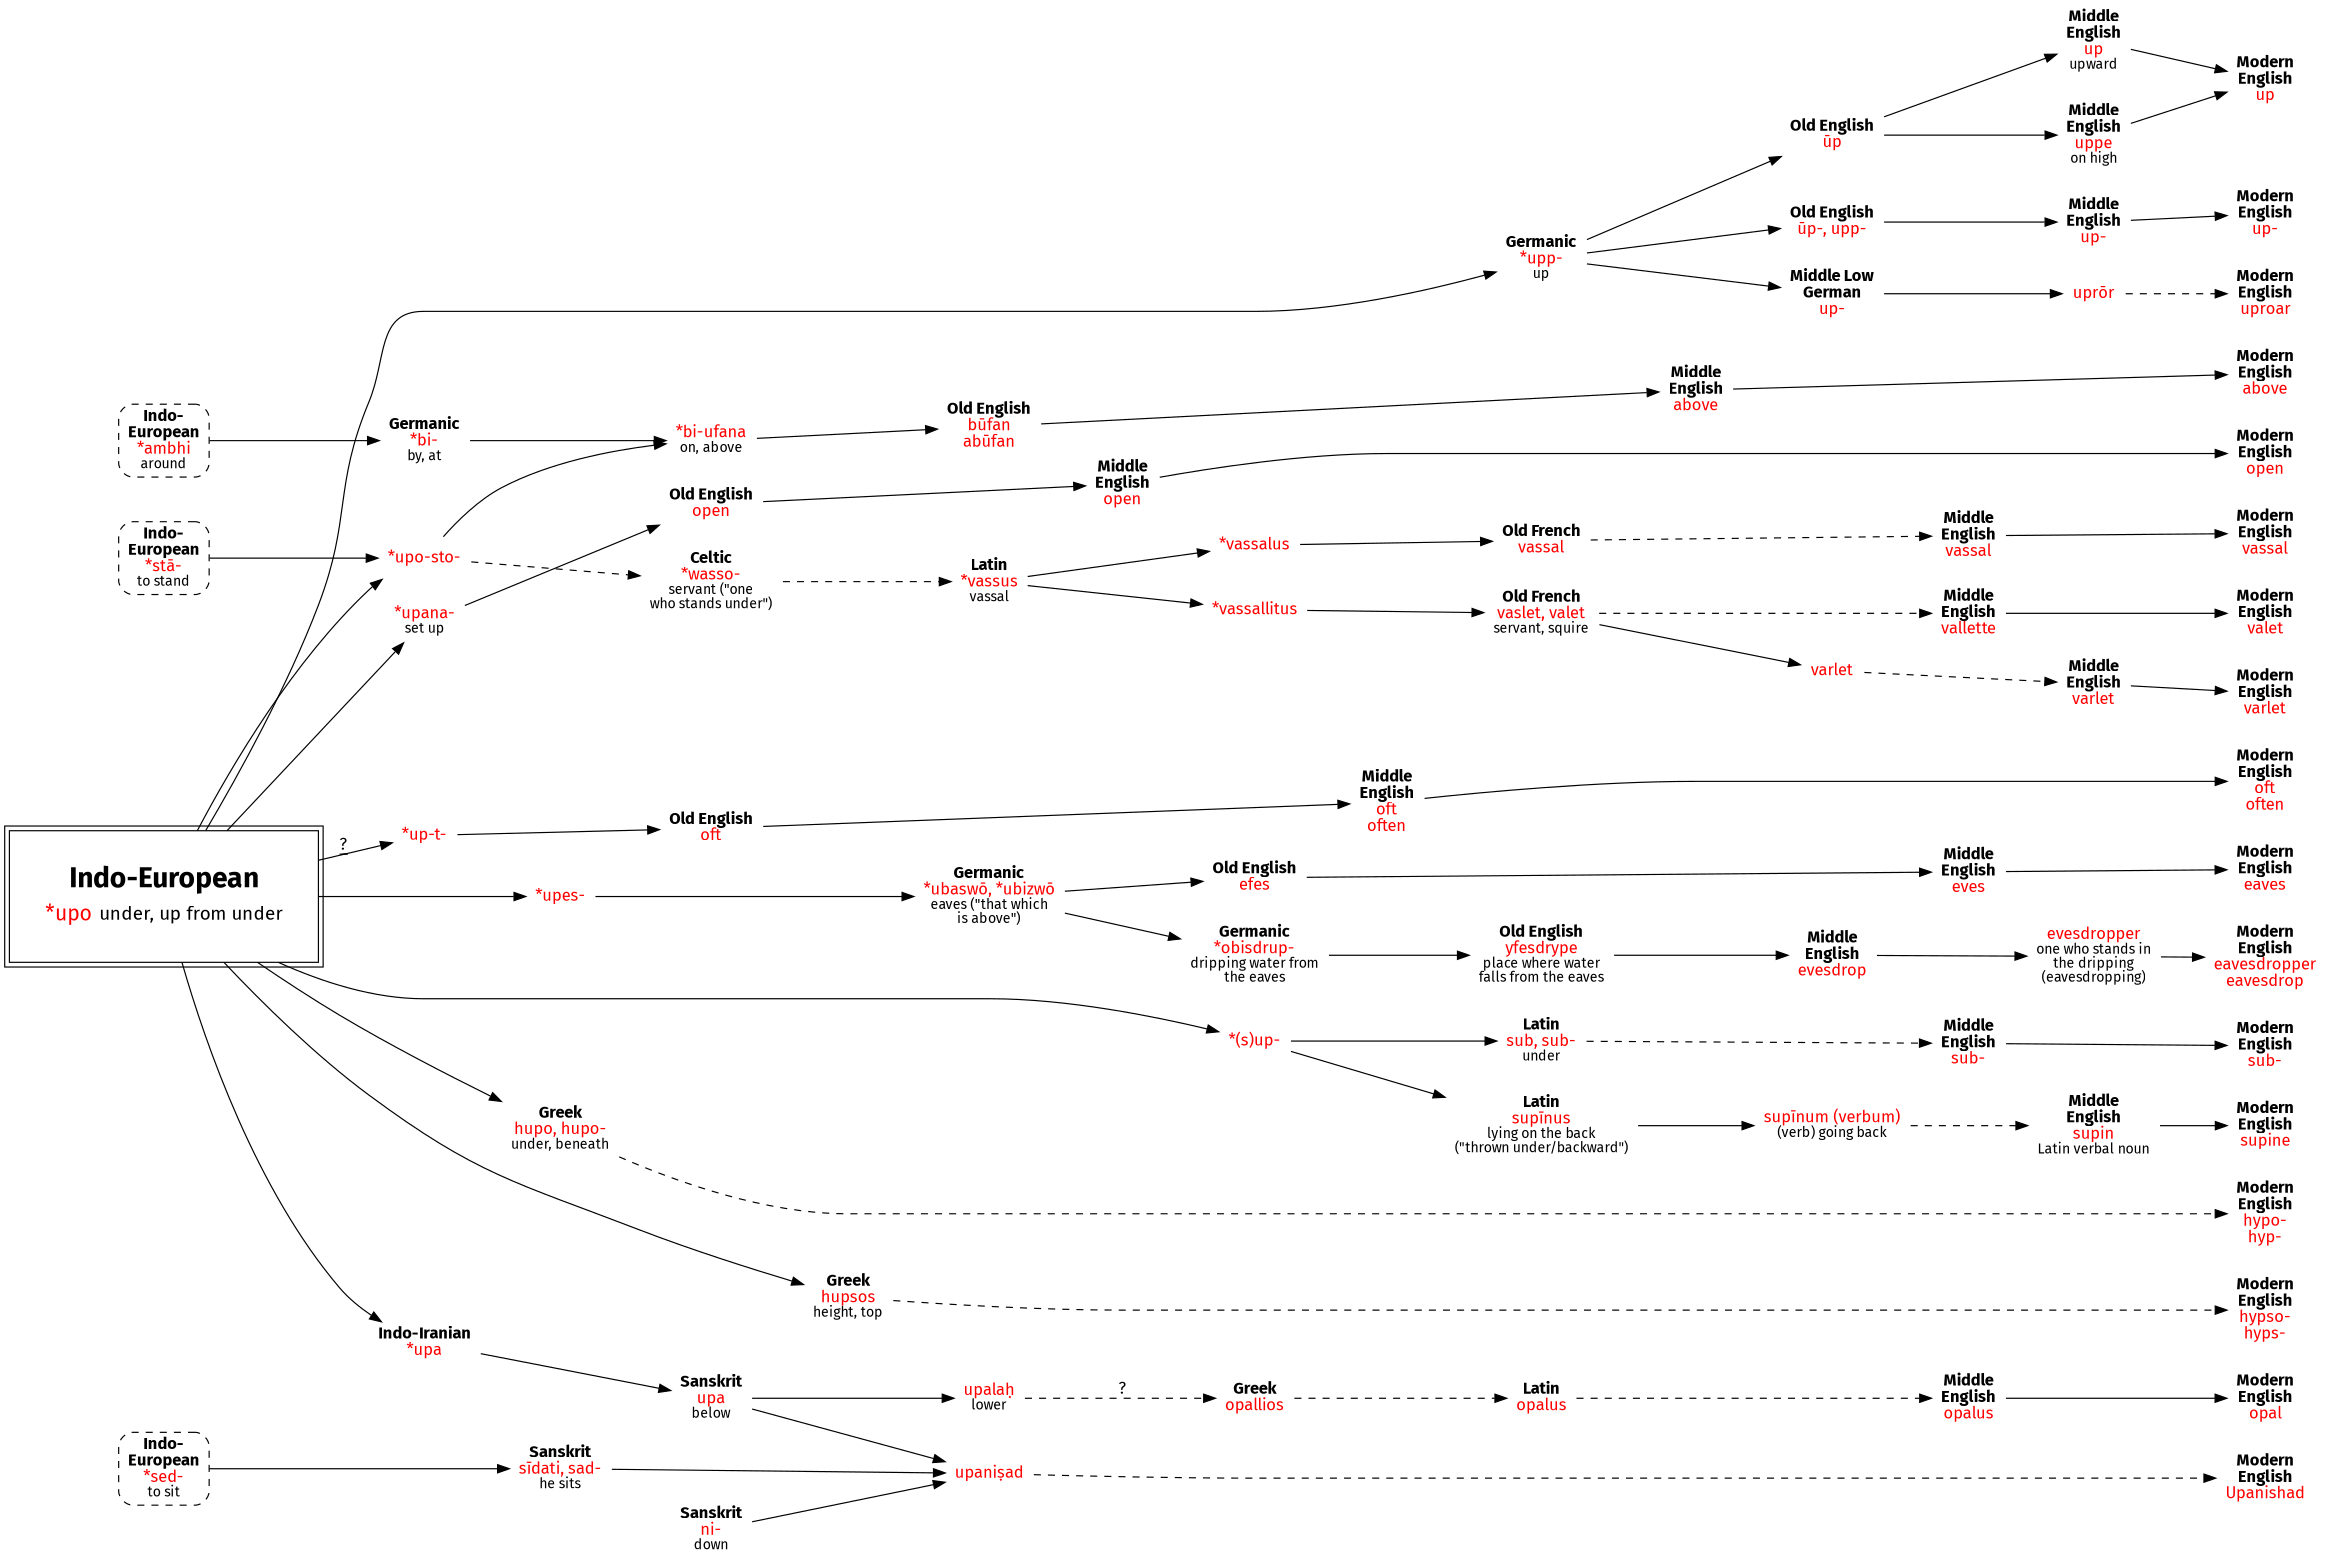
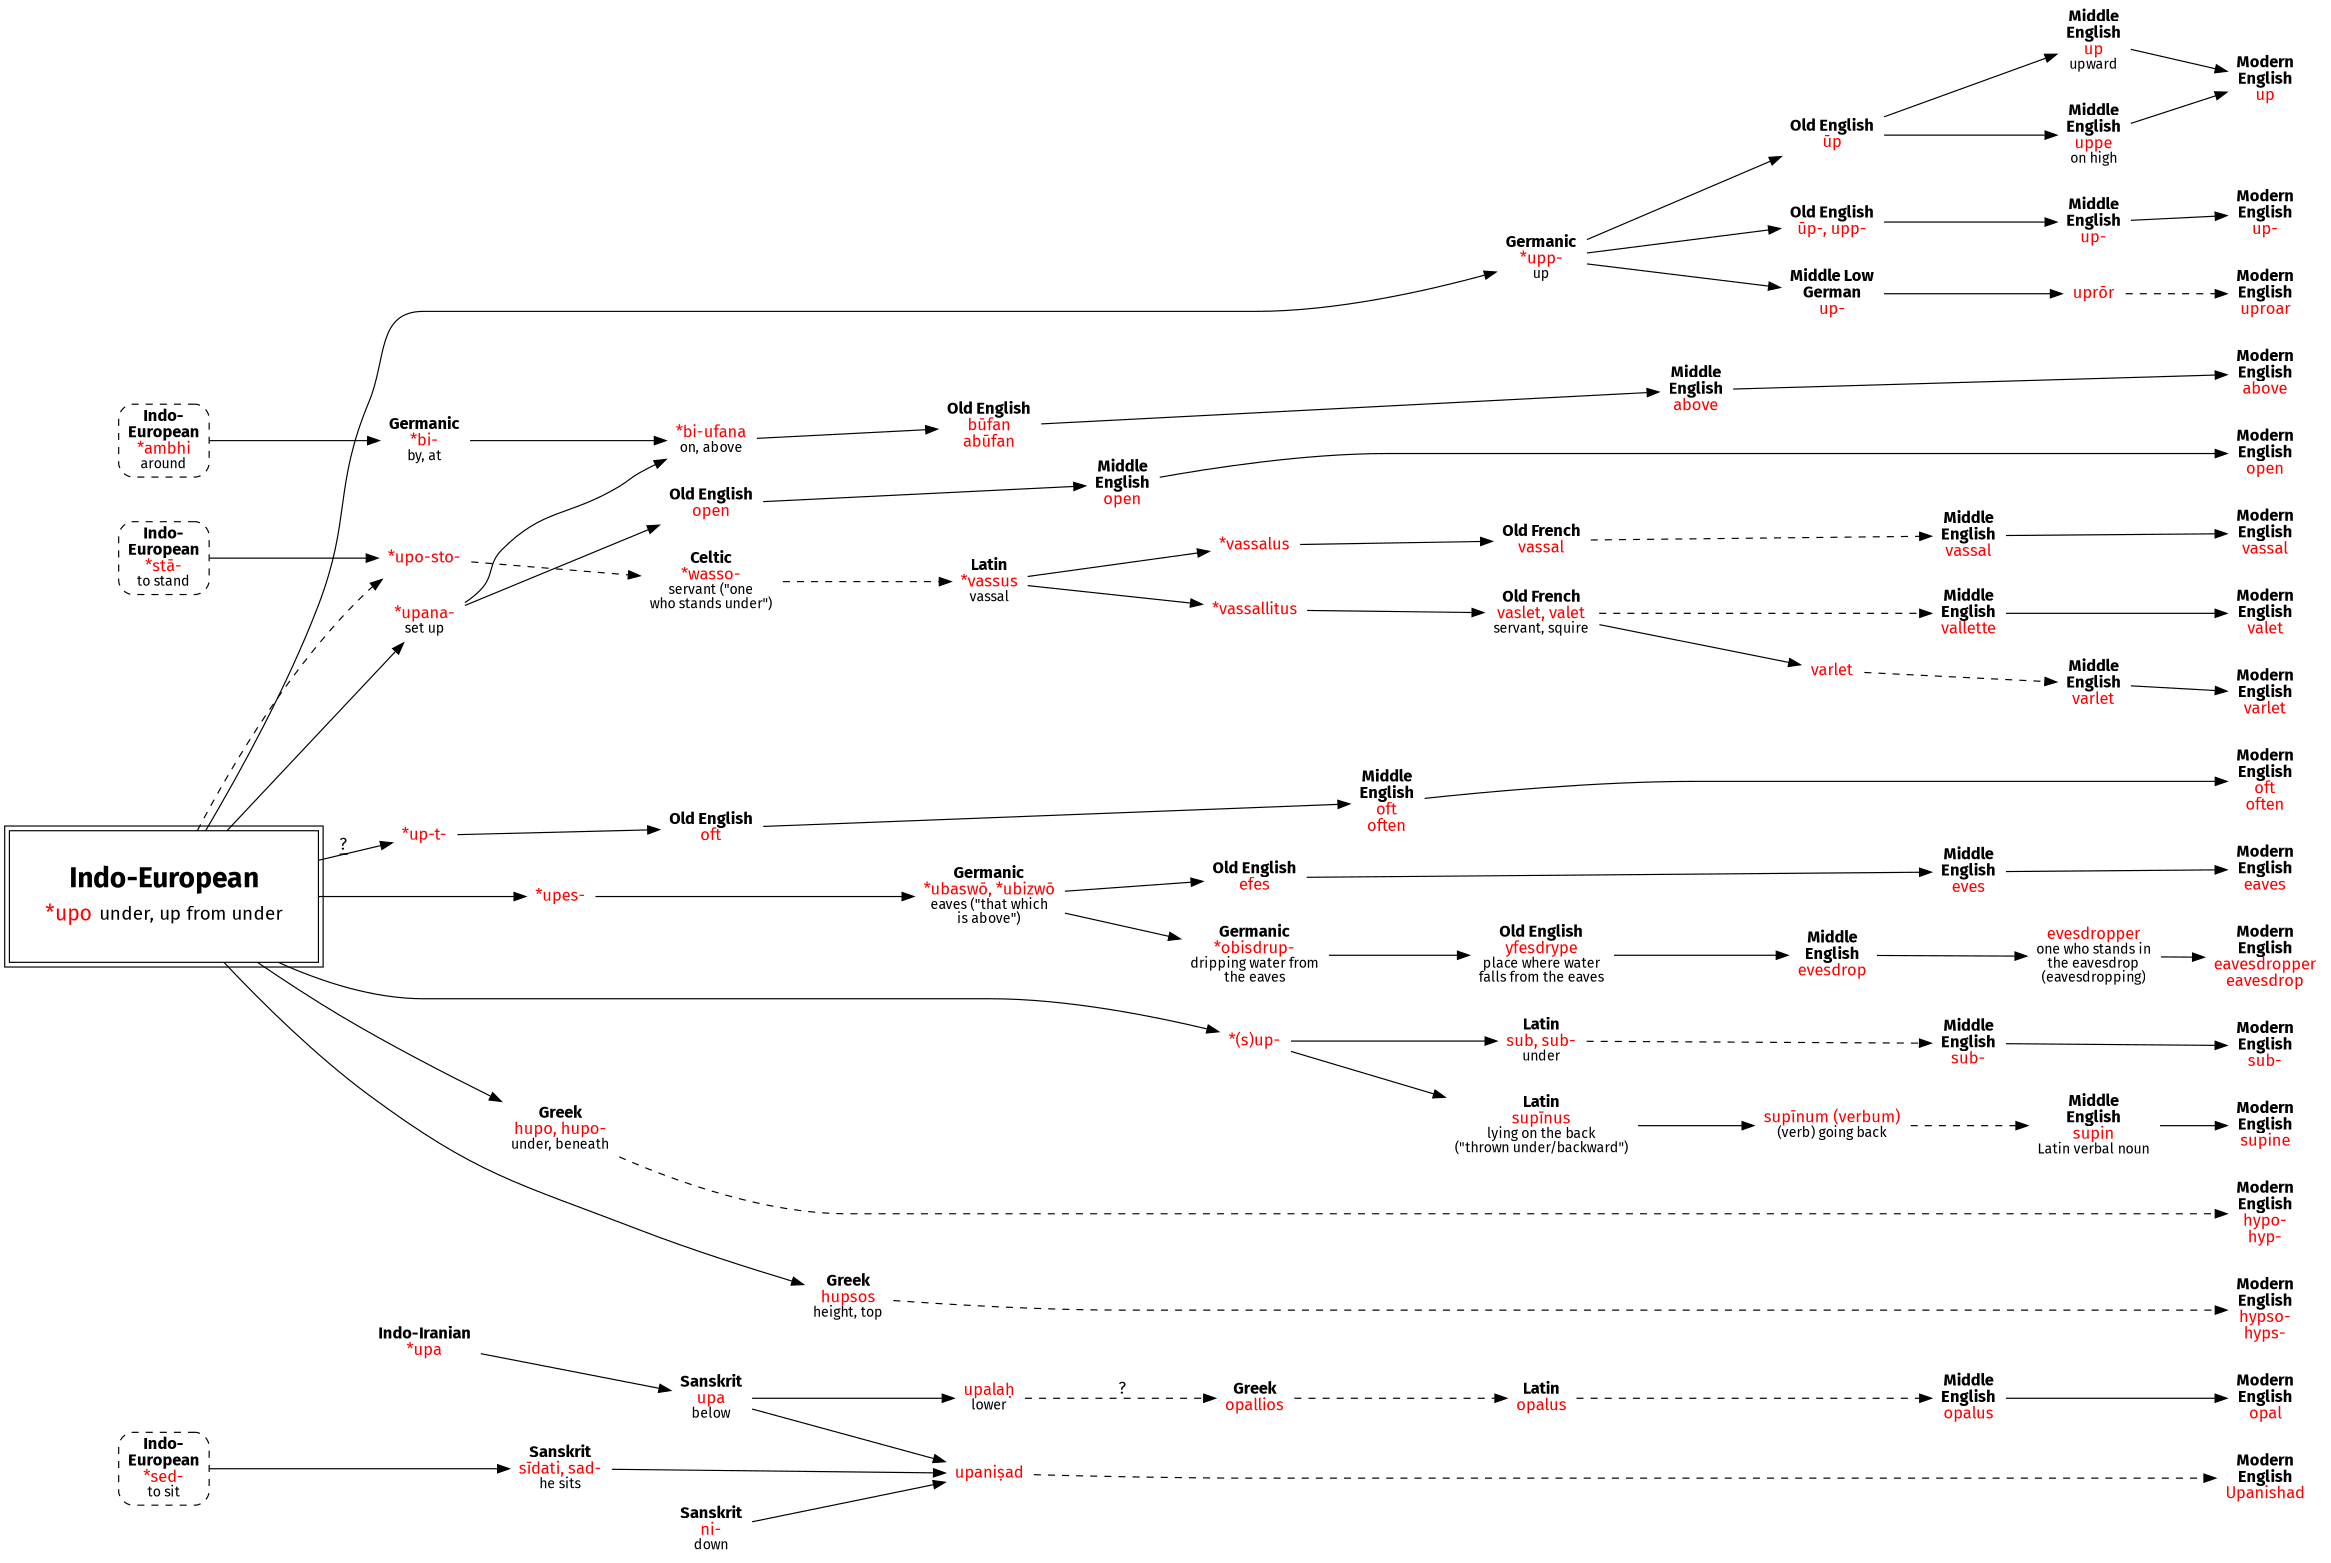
  strict digraph {
    fontname="Fira Sans"
    rankdir=LR
    node [fontname="Fira Sans" shape=none]
    edge [fontname="Fira Sans"]
    n1 [label=<<b>Modern<br/>English</b><br/><font color="red">up</font>>]
    n2 [label=<<b>Modern<br/>English</b><br/><font color="red">up-</font>>]
    n3 [label=<<b>Modern<br/>English</b><br/><font color="red">uproar</font>>]
    n4 [label=<<b>Modern<br/>English</b><br/><font color="red">open</font>>]
    n5 [label=<<b>Modern<br/>English</b><br/><font color="red">above</font>>]
    n6 [label=<<b>Modern<br/>English</b><br/><font color="red">oft<br/>often</font>>]
    n7 [label=<<b>Modern<br/>English</b><br/><font color="red">eaves</font>>]
    n8 [label=<<b>Modern<br/>English</b><br/><font color="red">eavesdropper<br/>eavesdrop</font>>]
    n9 [label=<<b>Modern<br/>English</b><br/><font color="red">sub-</font>>]
    n10 [label=<<b>Modern<br/>English</b><br/><font color="red">supine</font>>]
    n11 [label=<<b>Modern<br/>English</b><br/><font color="red">hypo-<br/>hyp-</font>>]
    n12 [label=<<b>Modern<br/>English</b><br/><font color="red">hypso-<br/>hyps-</font>>]
    n13 [label=<<b>Modern<br/>English</b><br/><font color="red">vassal</font>>]
    n14 [label=<<b>Modern<br/>English</b><br/><font color="red">valet</font>>]
    n15 [label=<<b>Modern<br/>English</b><br/><font color="red">varlet</font>>]
    n16 [label=<<b>Modern<br/>English</b><br/><font color="red">opal</font>>]
    n17 [label=<<b>Modern<br/>English</b><br/><font color="red">Upanishad</font>>]
    n18 [label=<<b>Indo-<br/>European</b><br/><font color="red">*ambhi</font><br/><font point-size="12">around</font>> shape=box style="dashed,rounded"]
    n19 [label=<<b>Indo-<br/>European</b><br/><font color="red">*stā-</font><br/><font point-size="12">to stand</font>> shape=box style="dashed,rounded"]
    n20 [label=<<b>Indo-<br/>European</b><br/><font color="red">*sed-</font><br/><font point-size="12">to sit</font>> shape=box style="dashed,rounded"]
    n21 [label=<<b>Germanic</b><br/><font color="red">*bi-</font><br/><font point-size="12">by, at</font>>]
    n22 [label=<<font color="red">*upo-sto-</font>>]
    n23 [label=<<b>Sanskrit</b><br/><font color="red">sīdati, sad-</font><br/><font point-size="12">he sits</font>>]
    n24 [label=<<table border="0"><tr><td colspan="2"><font point-size="24"><b>Indo-European</b></font></td></tr><tr><td><font point-size="18" color="red">*upo</font></td><td><font point-size="16">under, up from under</font></td></tr></table>> margin=.3 peripheries=2 shape=box]
    n25 [label=<<b>Germanic</b><br/><font color="red">*upp-</font><br/><font point-size="12">up</font>>]
    n26 [label=<<font color="red">*upana-</font><br/><font point-size="12">set up</font>>]
    n27 [label=<<font color="red">*up-t-</font>>]
    n28 [label=<<font color="red">*upes-</font>>]
    n29 [label=<<font color="red">*(s)up-</font>>]
    n30 [label=<<b>Greek</b><br/><font color="red">hupo, hupo-</font><br/><font point-size="12">under, beneath</font>>]
    n31 [label=<<b>Greek</b><br/><font color="red">hupsos</font><br/><font point-size="12">height, top</font>>]
    n32 [label=<<b>Indo-Iranian</b><br/><font color="red">*upa</font>>]
    n33 [label=<<b>Old English</b><br/><font color="red">ūp</font>>]
    n34 [label=<<b>Old English</b><br/><font color="red">ūp-, upp-</font>>]
    n35 [label=<<b>Middle Low<br/>German</b><br/><font color="red">up-</font>>]
    n36 [label=<<b>Old English</b><br/><font color="red">open</font>>]
    n37 [label=<<font color="red">*bi-ufana</font><br/><font point-size="12">on, above</font>>]
    n38 [label=<<b>Old English</b><br/><font color="red">oft</font>>]
    n39 [label=<<b>Germanic</b><br/><font color="red">*ubaswō, *ubizwō</font><br/><font point-size="12">eaves ("that which<br/>is above")</font>>]
    n40 [label=<<b>Latin</b><br/><font color="red">sub, sub-</font><br/><font point-size="12">under</font>>]
    n41 [label=<<b>Latin</b><br/><font color="red">supīnus</font><br/><font point-size="12">lying on the back<br/>("thrown under/backward")</font>>]
    n42 [label=<<b>Celtic</b><br/><font color="red">*wasso-</font><br/><font point-size="12">servant ("one<br/>who stands under")</font>>]
    n43 [label=<<b>Sanskrit</b><br/><font color="red">upa</font><br/><font point-size="12">below</font>>]
    n44 [label=<<b>Middle<br/>English</b><br/><font color="red">up</font><br/><font point-size="12">upward</font>>]
    n45 [label=<<b>Middle<br/>English</b><br/><font color="red">uppe</font><br/><font point-size="12">on high</font>>]
    n46 [label=<<b>Middle<br/>English</b><br/><font color="red">up-</font>>]
    n47 [label=<<font color="red">uprōr</font>>]
    n48 [label=<<b>Middle<br/>English</b><br/><font color="red">open</font>>]
    n49 [label=<<b>Old English</b><br/><font color="red">būfan<br/>abūfan</font>>]
    n50 [label=<<b>Middle<br/>English</b><br/><font color="red">above</font>>]
    n51 [label=<<b>Middle<br/>English</b><br/><font color="red">oft<br/>often</font>>]
    n52 [label=<<b>Old English</b><br/><font color="red">efes</font>>]
    n53 [label=<<b>Germanic</b><br/><font color="red">*obisdrup-</font><br/><font point-size="12">dripping water from<br/>the eaves</font>>]
    n54 [label=<<b>Middle<br/>English</b><br/><font color="red">eves</font>>]
    n55 [label=<<b>Old English</b><br/><font color="red">yfesdrype</font><br/><font point-size="12">place where water<br/>falls from the eaves</font>>]
    n56 [label=<<b>Middle<br/>English</b><br/><font color="red">evesdrop</font>>]
-   n57 [label=<<font color="red">evesdropper</font><br/><font point-size="12">one who stands in<br/>the dripping<br/>(eavesdropping)</font>>]
+   n57 [label=<<font color="red">evesdropper</font><br/><font point-size="12">one who stands in<br/>the eavesdrop<br/>(eavesdropping)</font>>]
    n58 [label=<<b>Middle<br/>English</b><br/><font color="red">sub-</font>>]
    n59 [label=<<font color="red">supīnum (verbum)</font><br/><font point-size="12">(verb) going back</font>>]
    n60 [label=<<b>Middle<br/>English</b><br/><font color="red">supin</font><br/><font point-size="12">Latin verbal noun</font>>]
    n61 [label=<<b>Latin</b><br/><font color="red">*vassus</font><br/><font point-size="12">vassal</font>>]
    n62 [label=<<font color="red">*vassalus</font>>]
    n63 [label=<<font color="red">*vassallitus</font>>]
    n64 [label=<<b>Old French</b><br/><font color="red">vassal</font>>]
    n65 [label=<<b>Old French</b><br/><font color="red">vaslet, valet</font><br/><font point-size="12">servant, squire</font>>]
    n66 [label=<<b>Middle<br/>English</b><br/><font color="red">vassal</font>>]
    n67 [label=<<b>Middle<br/>English</b><br/><font color="red">vallette</font>>]
    n68 [label=<<font color="red">varlet</font>>]
    n69 [label=<<b>Middle<br/>English</b><br/><font color="red">varlet</font>>]
    n70 [label=<<font color="red">upalaḥ</font><br/><font point-size="12">lower</font>>]
    n71 [label=<<font color="red">upaniṣad</font>>]
    n72 [label=<<b>Greek</b><br/><font color="red">opallios</font>>]
    n73 [label=<<b>Latin</b><br/><font color="red">opalus</font>>]
    n74 [label=<<b>Middle<br/>English</b><br/><font color="red">opalus</font>>]
    n75 [label=<<b>Sanskrit</b><br/><font color="red">ni-</font><br/><font point-size="12">down</font>>]
    subgraph sub_1 {
      rank=sink
      n1
      n2
      n3
      n4
      n5
      n6
      n7
      n8
      n9
      n10
      n11
      n12
      n13
      n14
      n15
      n16
      n17
    }
    subgraph sub_2 {
      rank=same
      n18
      n19
      n20
    }
    n18 -> n21
    n19 -> n22
    n20 -> n23
    n21 -> n37
    n22 -> n42 [style=dashed]
    n23 -> n71
-   n24 -> n22
+   n24 -> n22 [style=dashed]
    n24 -> n25
    n24 -> n26
    n24 -> n27 [decorate=true label="?"]
    n24 -> n28
    n24 -> n29
    n24 -> n30
    n24 -> n31
-   n24 -> n32
    n25 -> n33
    n25 -> n34
    n25 -> n35
    n26 -> n36
-   n22 -> n37
+   n26 -> n37
    n27 -> n38
    n28 -> n39
    n29 -> n40
    n29 -> n41
    n30 -> n11 [style=dashed]
    n31 -> n12 [style=dashed]
    n32 -> n43
    n33 -> n44
    n33 -> n45
    n34 -> n46
    n35 -> n47
    n36 -> n48
    n37 -> n49
    n38 -> n51
    n39 -> n52
    n39 -> n53
    n40 -> n58 [style=dashed]
    n41 -> n59
    n42 -> n61 [style=dashed]
    n43 -> n70
    n43 -> n71
    n44 -> n1
    n45 -> n1
    n46 -> n2
    n47 -> n3 [style=dashed]
    n48 -> n4
    n49 -> n50
    n50 -> n5
    n51 -> n6
    n52 -> n54
    n53 -> n55
    n54 -> n7
    n55 -> n56
    n56 -> n57
    n57 -> n8
    n58 -> n9
    n59 -> n60 [style=dashed]
    n60 -> n10
    n61 -> n62
    n61 -> n63
    n62 -> n64
    n63 -> n65
    n64 -> n66 [style=dashed]
    n65 -> n67 [style=dashed]
    n65 -> n68
    n66 -> n13
    n67 -> n14
    n68 -> n69 [style=dashed]
    n69 -> n15
    n70 -> n72 [label="?" style=dashed]
    n71 -> n17 [style=dashed]
    n72 -> n73 [style=dashed]
    n73 -> n74 [style=dashed]
    n74 -> n16
    n75 -> n71
  }
